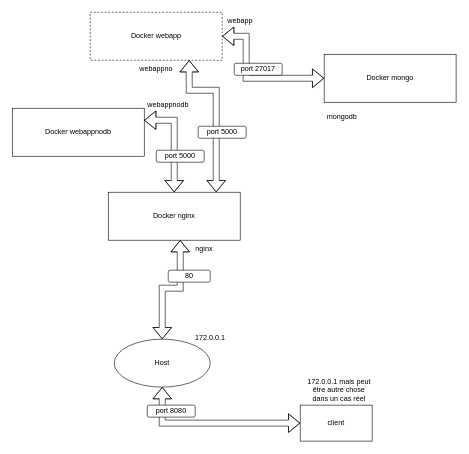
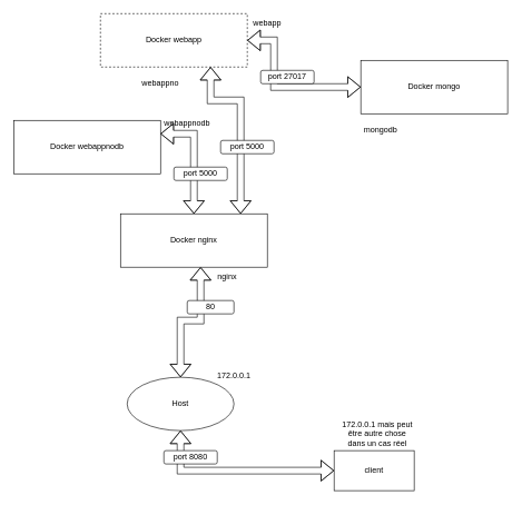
  <mxCell id="0" />
  <mxCell id="1" parent="0" />
  <mxCell id="2" value="Docker webapp" style="rounded=0;whiteSpace=wrap;html=1;dashed=1;" vertex="1" parent="1"><mxGeometry x="150" y="20" width="220" height="80" as="geometry" /></mxCell>
  <mxCell id="3" value="Host" style="ellipse;whiteSpace=wrap;html=1;" vertex="1" parent="1"><mxGeometry x="190" y="565" width="160" height="80" as="geometry" /></mxCell>
  <mxCell id="4" value="client" style="rounded=0;whiteSpace=wrap;html=1;" vertex="1" parent="1"><mxGeometry x="500" y="675" width="120" height="60" as="geometry" /></mxCell>
  <mxCell id="5" value="" style="shape=flexArrow;endArrow=classic;startArrow=classic;html=1;rounded=0;exitX=0.5;exitY=0;exitDx=0;exitDy=0;" edge="1" parent="1" source="3"><mxGeometry width="100" height="100" relative="1" as="geometry"><mxPoint x="360" y="490" as="sourcePoint" /><mxPoint x="300" y="400" as="targetPoint" /><Array as="points"><mxPoint x="270" y="480" /><mxPoint x="300" y="480" /></Array></mxGeometry></mxCell>
  <mxCell id="6" value="172.0.0.1&lt;div&gt;&lt;br&gt;&lt;/div&gt;" style="text;html=1;align=center;verticalAlign=middle;whiteSpace=wrap;rounded=0;" vertex="1" parent="1"><mxGeometry x="320" y="555" width="60" height="30" as="geometry" /></mxCell>
  <mxCell id="7" value="nginx" style="text;html=1;align=center;verticalAlign=middle;whiteSpace=wrap;rounded=0;" vertex="1" parent="1"><mxGeometry x="310" y="400" width="60" height="30" as="geometry" /></mxCell>
  <mxCell id="8" value="80" style="rounded=1;whiteSpace=wrap;html=1;" vertex="1" parent="1"><mxGeometry x="280" y="450" width="70" height="20" as="geometry" /></mxCell>
  <mxCell id="9" value="" style="shape=flexArrow;endArrow=classic;startArrow=classic;html=1;rounded=0;entryX=0;entryY=0.5;entryDx=0;entryDy=0;" edge="1" parent="1" source="3" target="4"><mxGeometry width="100" height="100" relative="1" as="geometry"><mxPoint x="330" y="631" as="sourcePoint" /><mxPoint x="320" y="735" as="targetPoint" /><Array as="points"><mxPoint x="270" y="705" /></Array></mxGeometry></mxCell>
  <mxCell id="10" value="172.0.0.1 mais peut être autre chose dans un cas réel" style="text;html=1;align=center;verticalAlign=middle;whiteSpace=wrap;rounded=0;" vertex="1" parent="1"><mxGeometry x="510" y="635" width="110" height="30" as="geometry" /></mxCell>
  <mxCell id="11" value="port 8080" style="rounded=1;whiteSpace=wrap;html=1;" vertex="1" parent="1"><mxGeometry x="245" y="675" width="80" height="20" as="geometry" /></mxCell>
  <mxCell id="12" value="Docker mongo" style="rounded=0;whiteSpace=wrap;html=1;" vertex="1" parent="1"><mxGeometry x="540" y="90" width="220" height="80" as="geometry" /></mxCell>
  <mxCell id="13" value="" style="shape=flexArrow;endArrow=classic;startArrow=classic;html=1;rounded=0;exitX=0;exitY=0.5;exitDx=0;exitDy=0;entryX=1;entryY=0.5;entryDx=0;entryDy=0;" edge="1" parent="1" source="12" target="2"><mxGeometry width="100" height="100" relative="1" as="geometry"><mxPoint x="280" y="330" as="sourcePoint" /><mxPoint x="230" y="180" as="targetPoint" /><Array as="points"><mxPoint x="410" y="130" /><mxPoint x="410" y="60" /></Array></mxGeometry></mxCell>
  <mxCell id="14" value="port&amp;nbsp;27017" style="rounded=1;whiteSpace=wrap;html=1;" vertex="1" parent="1"><mxGeometry x="390" y="105" width="80" height="20" as="geometry" /></mxCell>
  <mxCell id="15" value="mongodb" style="text;html=1;align=center;verticalAlign=middle;whiteSpace=wrap;rounded=0;" vertex="1" parent="1"><mxGeometry x="540" y="180" width="60" height="30" as="geometry" /></mxCell>
  <mxCell id="16" value="Docker nginx" style="rounded=0;whiteSpace=wrap;html=1;" vertex="1" parent="1"><mxGeometry x="180" y="320" width="220" height="80" as="geometry" /></mxCell>
  <mxCell id="17" value="webapp" style="text;html=1;align=center;verticalAlign=middle;whiteSpace=wrap;rounded=0;" vertex="1" parent="1"><mxGeometry x="370" y="20" width="60" height="30" as="geometry" /></mxCell>
  <mxCell id="18" value="Docker webappnodb" style="rounded=0;whiteSpace=wrap;html=1;" vertex="1" parent="1"><mxGeometry x="20" y="180" width="220" height="80" as="geometry" /></mxCell>
- <mxCell id="19" value="webappnodb" style="text;html=1;align=center;verticalAlign=middle;whiteSpace=wrap;rounded=0;" vertex="1" parent="1"><mxGeometry x="250" y="160" width="60" height="30" as="geometry" /></mxCell>
+ <mxCell id="19" value="webappnodb" style="text;html=1;align=center;verticalAlign=middle;whiteSpace=wrap;rounded=0;" vertex="1" parent="1"><mxGeometry x="250" y="170" width="60" height="30" as="geometry" /></mxCell>
  <mxCell id="20" value="" style="shape=flexArrow;endArrow=classic;startArrow=classic;html=1;rounded=0;exitX=0.5;exitY=0;exitDx=0;exitDy=0;entryX=1;entryY=0.25;entryDx=0;entryDy=0;" edge="1" parent="1" source="16" target="18"><mxGeometry width="100" height="100" relative="1" as="geometry"><mxPoint x="325" y="250" as="sourcePoint" /><mxPoint x="355" y="85" as="targetPoint" /><Array as="points"><mxPoint x="290" y="200" /></Array></mxGeometry></mxCell>
  <mxCell id="21" value="port 5000" style="rounded=1;whiteSpace=wrap;html=1;" vertex="1" parent="1"><mxGeometry x="260" y="250" width="80" height="20" as="geometry" /></mxCell>
  <mxCell id="22" value="" style="shape=flexArrow;endArrow=classic;startArrow=classic;html=1;rounded=0;exitX=0.5;exitY=0;exitDx=0;exitDy=0;entryX=0.75;entryY=1;entryDx=0;entryDy=0;" edge="1" parent="1" target="2"><mxGeometry width="100" height="100" relative="1" as="geometry"><mxPoint x="360" y="320" as="sourcePoint" /><mxPoint x="310" y="200" as="targetPoint" /><Array as="points"><mxPoint x="360" y="150" /><mxPoint x="315" y="150" /></Array></mxGeometry></mxCell>
- <mxCell id="23" value="webappno" style="text;html=1;align=center;verticalAlign=middle;whiteSpace=wrap;rounded=0;" vertex="1" parent="1"><mxGeometry x="230" y="100" width="60" height="30" as="geometry" /></mxCell>
+ <mxCell id="23" value="webappno" style="text;html=1;align=center;verticalAlign=middle;whiteSpace=wrap;rounded=0;" vertex="1" parent="1"><mxGeometry x="210" y="110" width="60" height="30" as="geometry" /></mxCell>
  <mxCell id="24" value="port 5000" style="rounded=1;whiteSpace=wrap;html=1;" vertex="1" parent="1"><mxGeometry x="330" y="210" width="80" height="20" as="geometry" /></mxCell>
